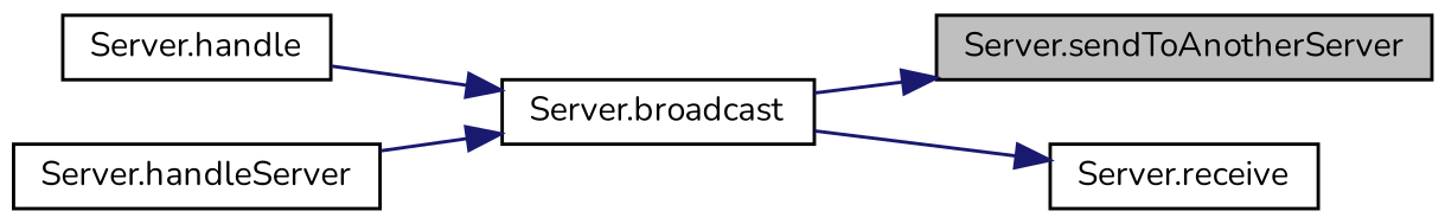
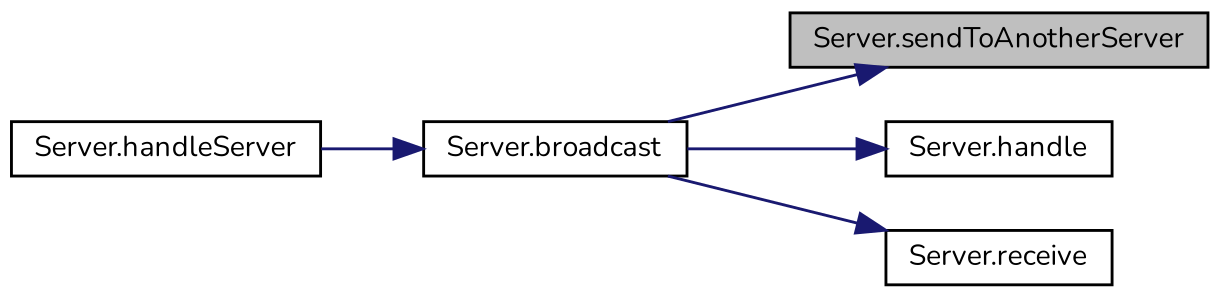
  digraph {
    fontname=Nunito
    rankdir=RL
    node [color=black fillcolor=white fontname=Nunito fontsize=10 shape=record style=filled]
    edge [color=midnightblue dir=back fontname=Nunito fontsize=10 labelfontname=Helvetica labelfontsize=10 style=solid]
    n1 [fillcolor=grey75 fontcolor=black height=0.2 label="Server.sendToAnotherServer" width=0.4]
    n2 [height=0.2 label="Server.broadcast" width=0.4]
    n3 [height=0.2 label="Server.handle" width=0.4]
    n4 [height=0.2 label="Server.handleServer" width=0.4]
    n5 [height=0.2 label="Server.receive" width=0.4]
    n1 -> n2
-   n2 -> n3
+   n3 -> n2
    n2 -> n4
    n5 -> n2
  }
